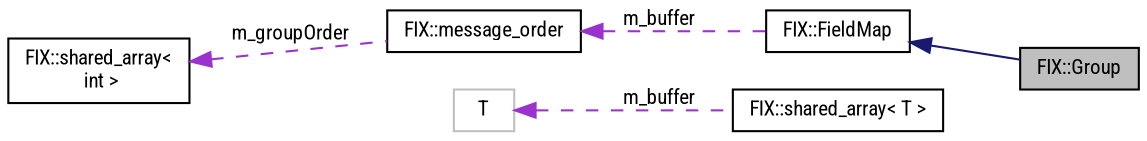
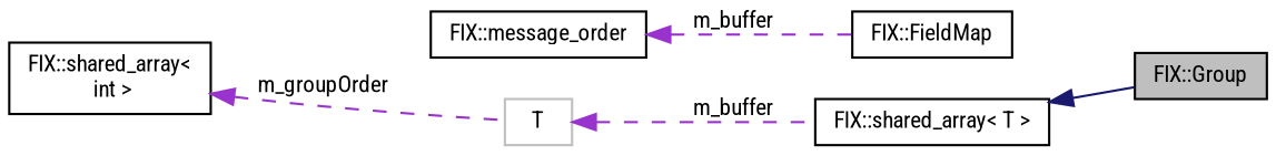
  digraph {
    fontname="Roboto Condensed"
    rankdir=LR
    node [color=black fillcolor=white fontname="Roboto Condensed" fontsize=10 shape=record style=filled]
    edge [color=darkorchid3 dir=back fontname="Roboto Condensed" fontsize=10 labelfontname=Helvetica labelfontsize=10 style=dashed]
    n1 [fillcolor=grey75 fontcolor=black height=0.2 label="FIX::Group" width=0.4]
    n2 [height=0.2 label="FIX::FieldMap" width=0.4]
    n3 [height=0.2 label="FIX::message_order" width=0.4]
    n4 [height=0.2 label="FIX::shared_array\<\l int \>" width=0.4]
    n5 [height=0.2 label="FIX::shared_array\< T \>" width=0.4]
    n6 [color=grey75 height=0.2 label=T width=0.4]
-   n2 -> n1 [color=midnightblue style=solid]
+   n5 -> n1 [color=midnightblue style=solid]
    n3 -> n2 [label=" m_buffer"]
-   n4 -> n3 [label=" m_groupOrder"]
+   n4 -> n6 [label=" m_groupOrder"]
    n6 -> n5 [label=" m_buffer"]
  }
